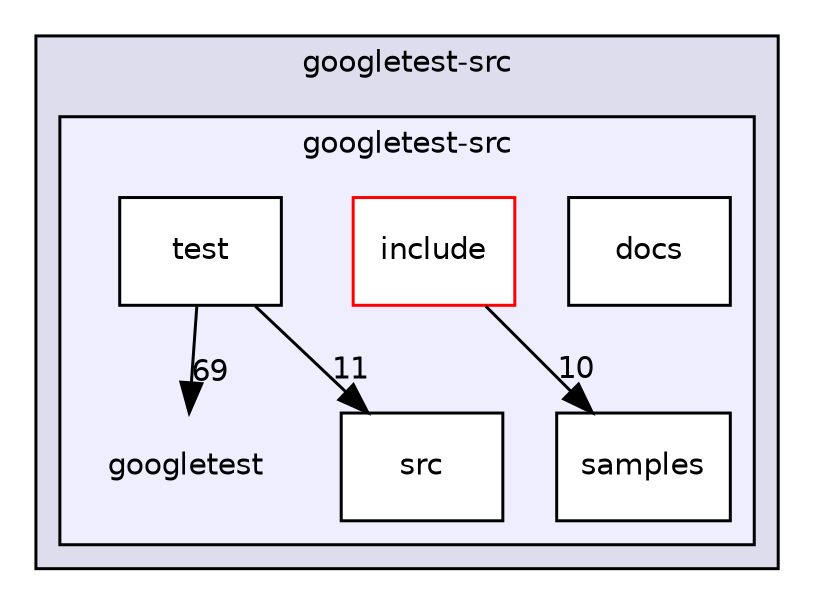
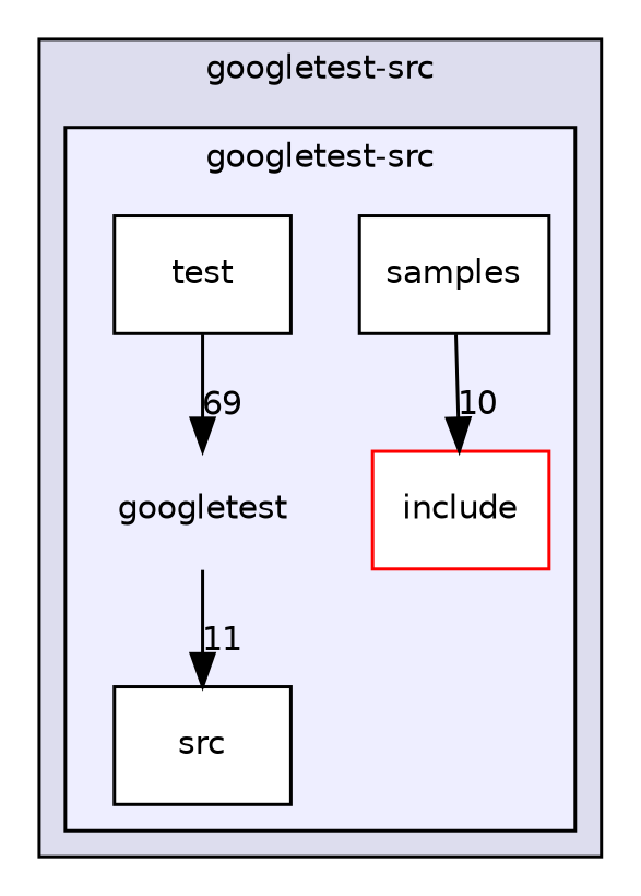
  digraph {
    compound=true
    node [fontname=Helvetica fontsize=10 shape=box fillcolor=white style=filled]
    edge [labeldistance=1.5 labelfontname=Helvetica labelfontsize=10]
    n1 [label=googletest shape=plaintext fillcolor="" style=""]
-   n2 [label=docs]
    n3 [color=red label=include]
    n4 [label=samples]
    n5 [label=src]
    n6 [label=test]
    subgraph cluster_1 {
      bgcolor="#ddddee"
      fontname=Helvetica
      fontsize=10
      label="googletest-src"
      pencolor=black
      subgraph cluster_2 {
        bgcolor="#eeeeff"
        fontname=Helvetica
        fontsize=10
        label="googletest-src"
        pencolor=black
        n1
-       n2
        n3
        n4
        n5
        n6
      }
    }
-   n3 -> n4 [headlabel=10]
+   n4 -> n3 [headlabel=10]
    n6 -> n1 [headlabel=69]
-   n6 -> n5 [headlabel=11]
+   n1 -> n5 [headlabel=11]
  }
